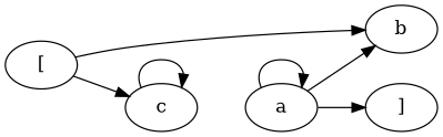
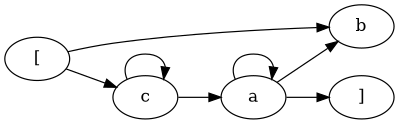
  digraph {
    rankdir=LR
    n1 [label="["]
    n2 [label=b]
    n3 [label=c]
    n4 [label=a]
    n5 [label="]"]
    n1 -> n2
    n1 -> n3
    n3 -> n3
+   n3 -> n4
    n4 -> n2
    n4 -> n4
    n4 -> n5
  }
